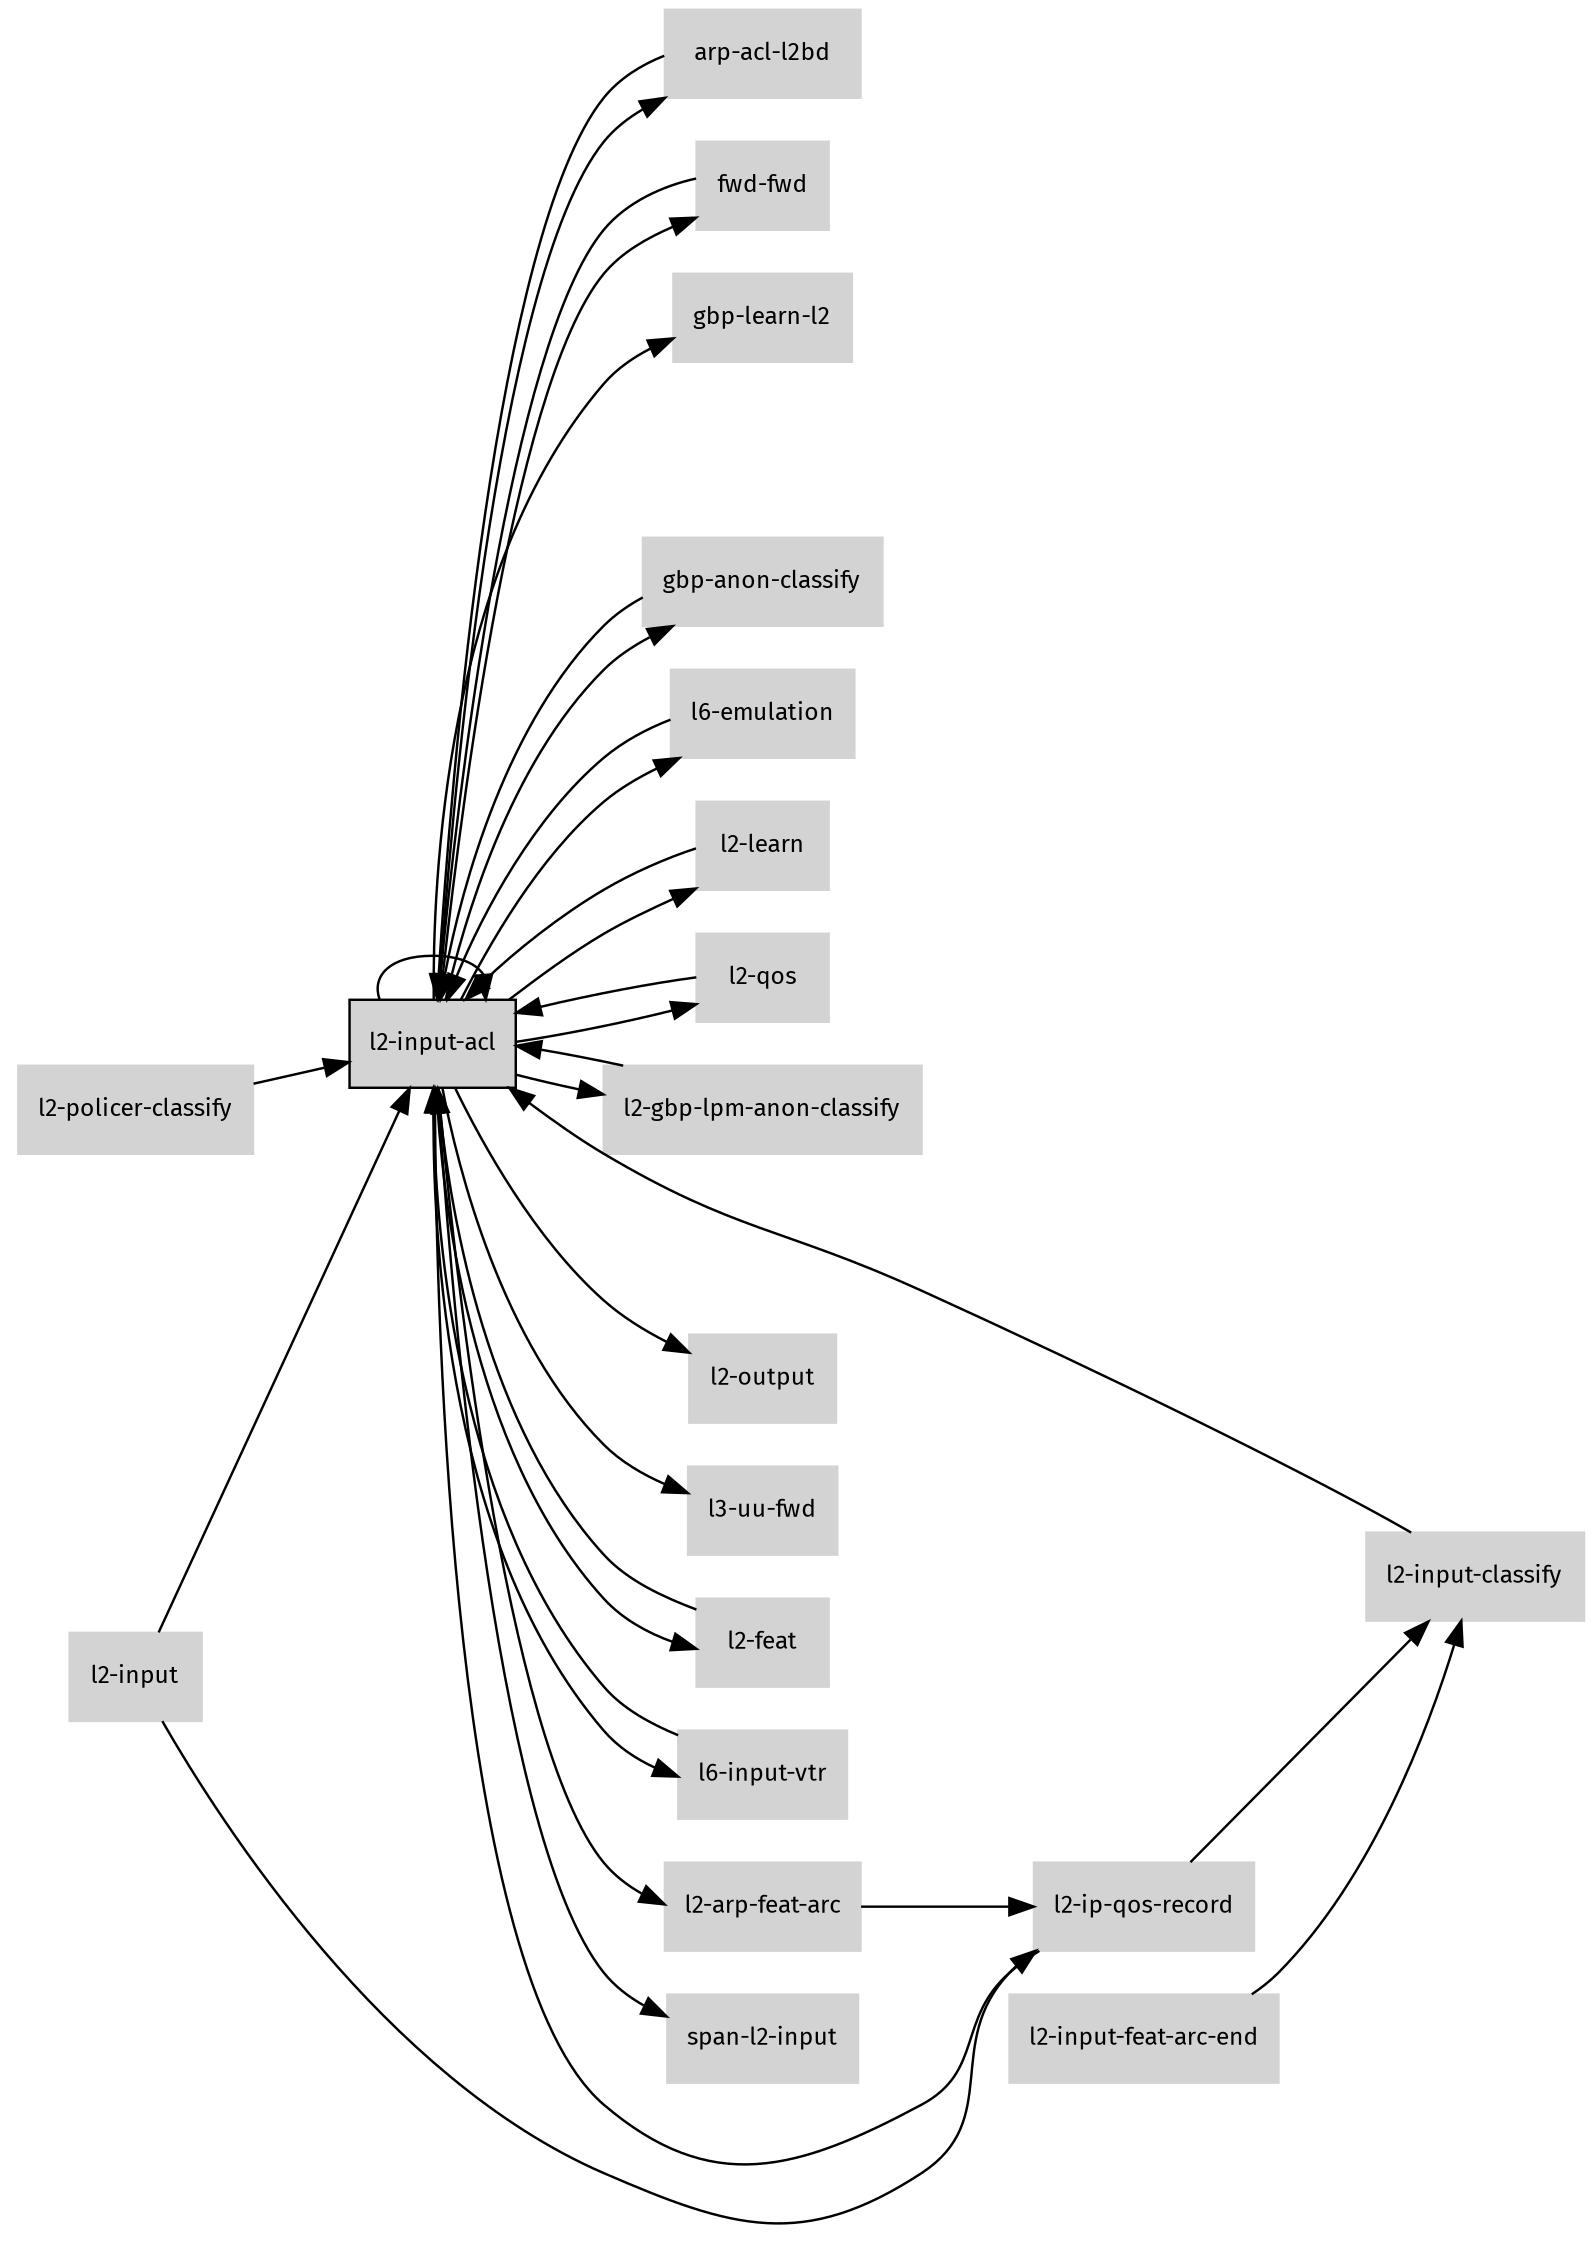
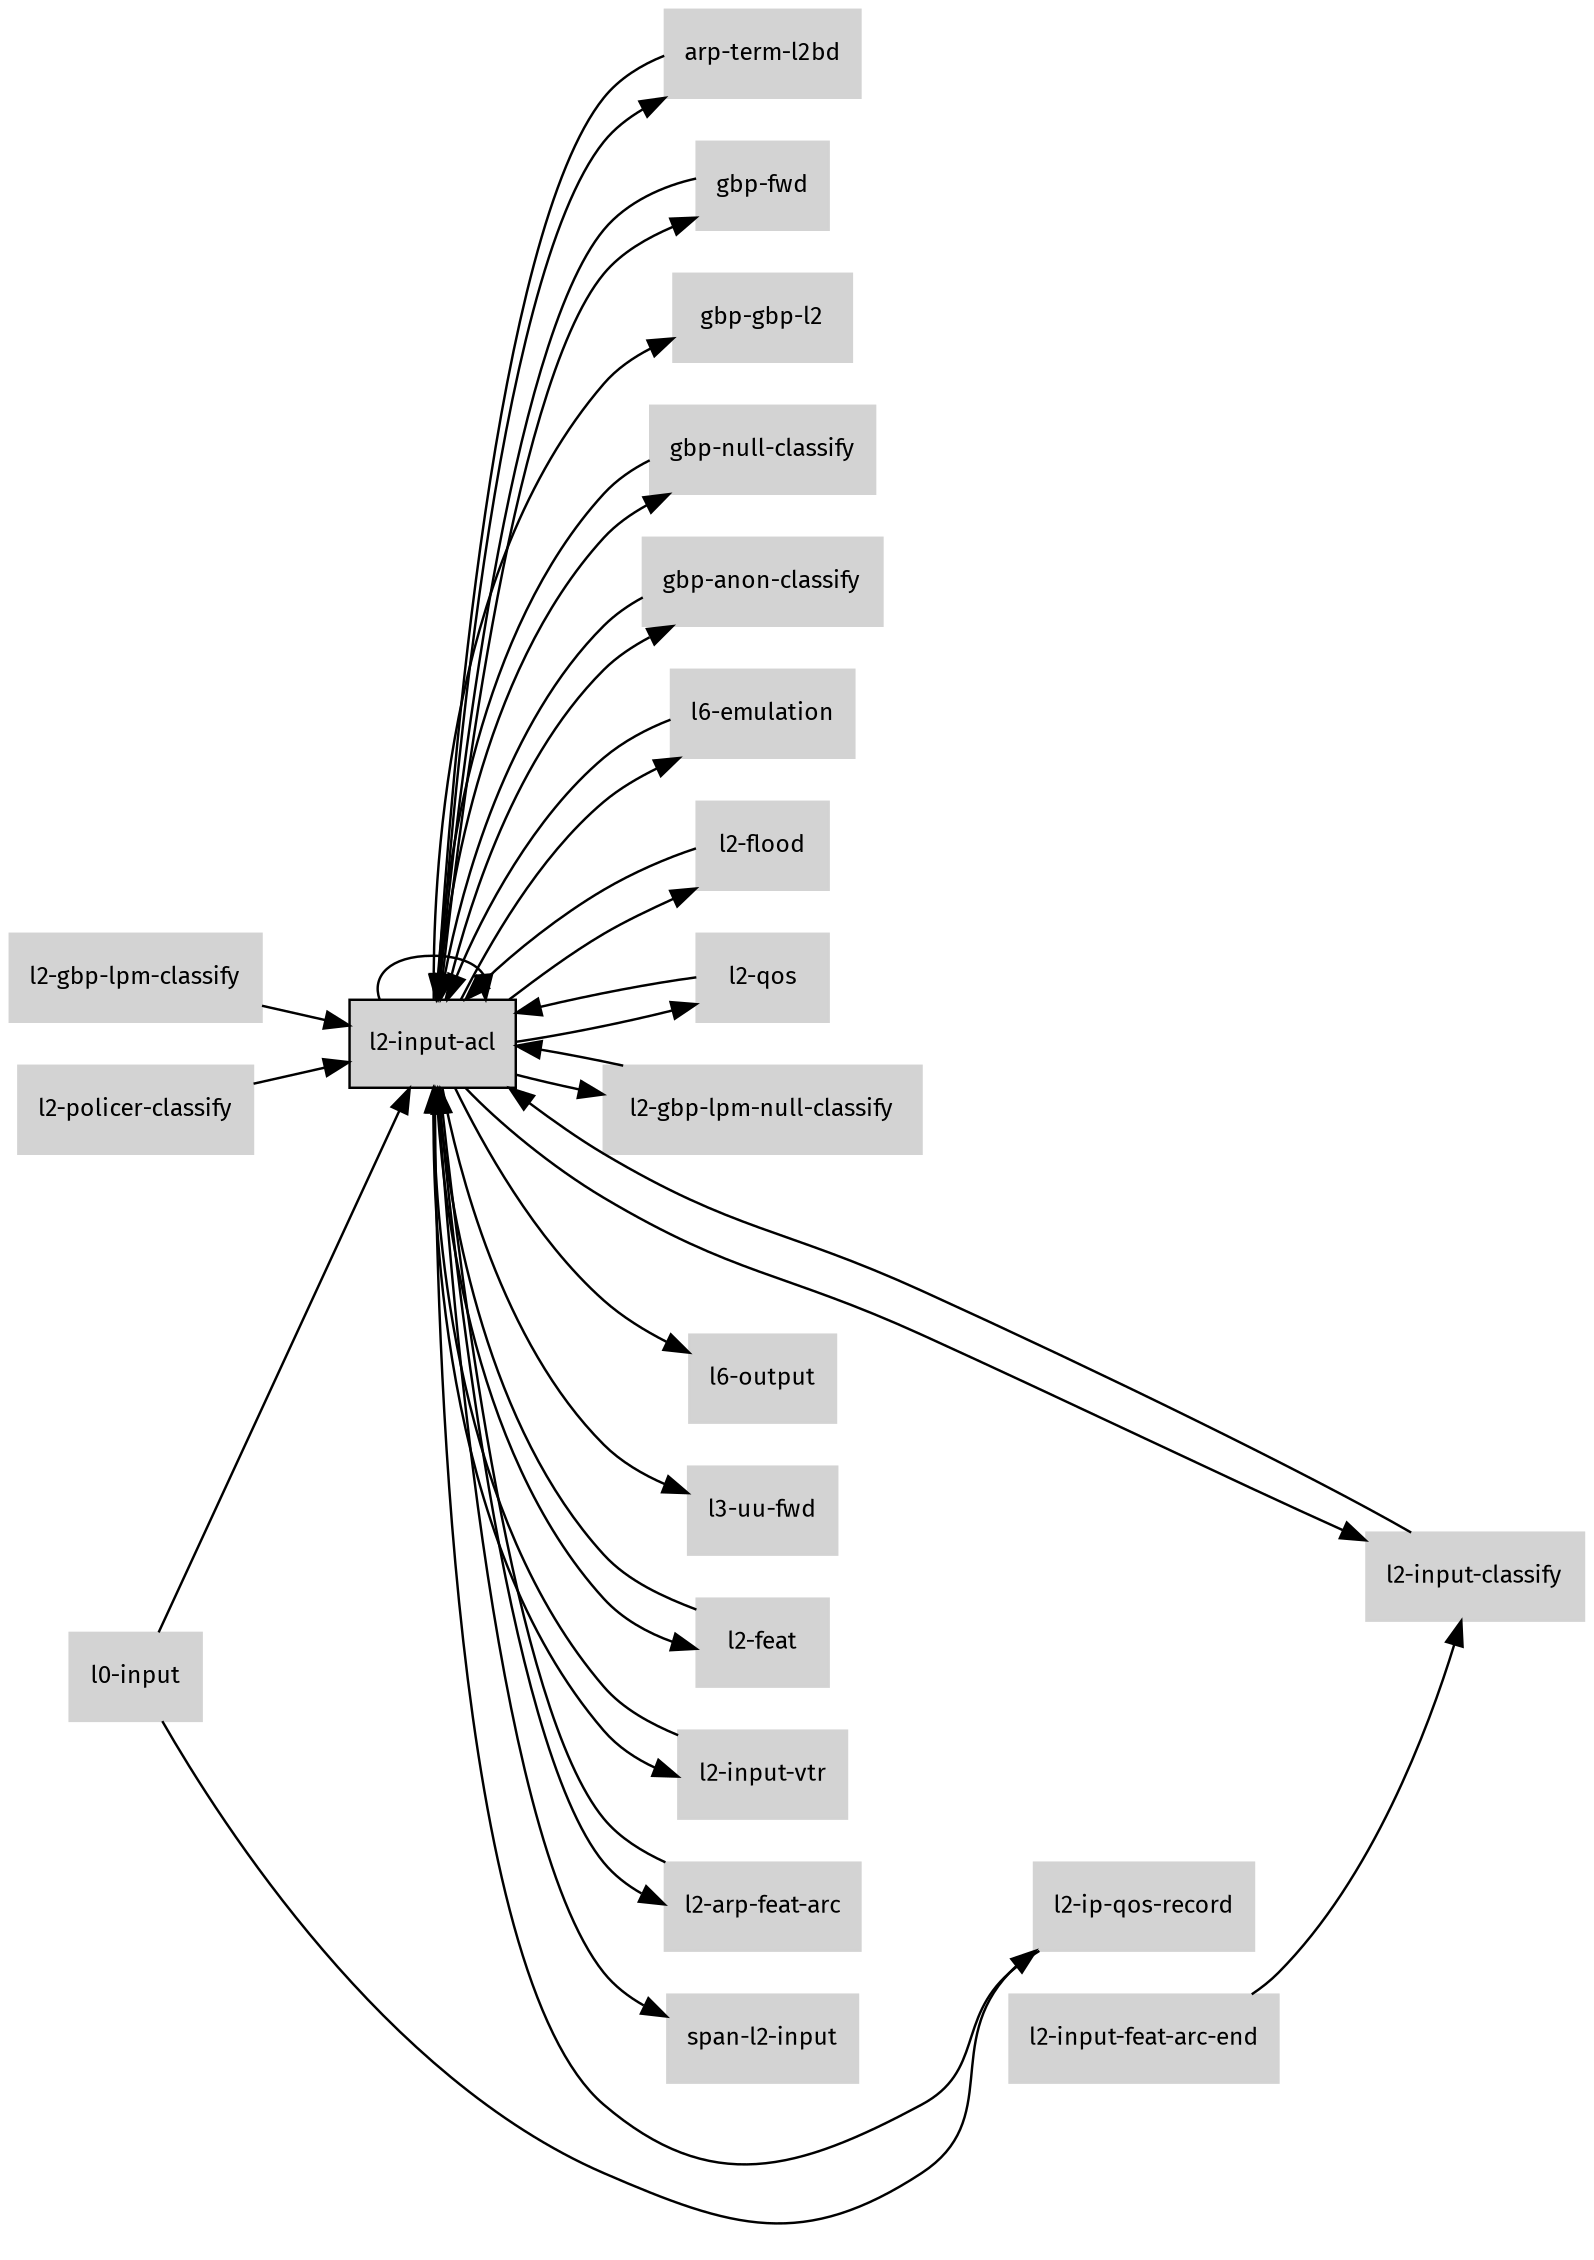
  digraph {
    fontname="Fira Sans"
    rankdir=LR
    node [color=lightgray fillcolor=lightgray fontcolor=black fontname="Fira Sans" fontsize=10 shape=box style=filled]
    edge [fontname="Fira Sans" fontsize=8]
    "l2-input-acl" [color=black]
-   "arp-term-l2bd" [label="arp-acl-l2bd"]
-   "gbp-fwd" [label="fwd-fwd"]
-   "gbp-learn-l2"
+   "arp-term-l2bd"
+   "gbp-fwd"
+   "gbp-learn-l2" [label="gbp-gbp-l2"]
+   "gbp-null-classify"
    n6 [label="gbp-anon-classify"]
    n7 [label="l6-emulation"]
-   "l2-flood" [label="l2-learn"]
+   "l2-flood"
    n9 [label="l2-qos"]
-   "l2-gbp-lpm-anon-classify"
+   "l2-gbp-lpm-anon-classify" [label="l2-gbp-lpm-null-classify"]
    "l2-input-classify"
-   "l2-output"
+   "l2-output" [label="l6-output"]
    n13 [label="l3-uu-fwd"]
    n14 [label="l2-feat"]
-   "l2-input-vtr" [label="l6-input-vtr"]
+   "l2-input-vtr"
    n16 [label="l2-arp-feat-arc"]
    "span-l2-input"
+   "l2-gbp-lpm-classify"
    "l2-ip-qos-record"
    "l2-policer-classify"
-   "l2-input"
+   "l2-input" [label="l0-input"]
    "l2-input-feat-arc-end"
    "l2-input-acl" -> "l2-input-acl"
    "l2-input-acl" -> "arp-term-l2bd"
    "l2-input-acl" -> "gbp-fwd"
    "l2-input-acl" -> "gbp-learn-l2"
+   "l2-input-acl" -> "gbp-null-classify"
    "l2-input-acl" -> n6
    "l2-input-acl" -> n7
    "l2-input-acl" -> "l2-flood"
    "l2-input-acl" -> n9
    "l2-input-acl" -> "l2-gbp-lpm-anon-classify"
-   "l2-ip-qos-record" -> "l2-input-classify"
+   "l2-input-acl" -> "l2-input-classify"
    "l2-input-acl" -> "l2-output"
    "l2-input-acl" -> n13
    "l2-input-acl" -> n14
    "l2-input-acl" -> "l2-input-vtr"
    "l2-input-acl" -> n16
    "l2-input-acl" -> "span-l2-input"
    "arp-term-l2bd" -> "l2-input-acl"
    "gbp-fwd" -> "l2-input-acl"
+   "gbp-null-classify" -> "l2-input-acl"
    n6 -> "l2-input-acl"
    n7 -> "l2-input-acl"
    "l2-flood" -> "l2-input-acl"
    n9 -> "l2-input-acl"
    "l2-gbp-lpm-anon-classify" -> "l2-input-acl"
    "l2-input-classify" -> "l2-input-acl"
    n14 -> "l2-input-acl"
    "l2-input-vtr" -> "l2-input-acl"
-   n16 -> "l2-ip-qos-record"
+   n16 -> "l2-input-acl"
+   "l2-gbp-lpm-classify" -> "l2-input-acl"
    "l2-ip-qos-record" -> "l2-input-acl"
    "l2-policer-classify" -> "l2-input-acl"
    "l2-input" -> "l2-input-acl"
    "l2-input" -> "l2-ip-qos-record"
    "l2-input-feat-arc-end" -> "l2-input-classify"
  }
